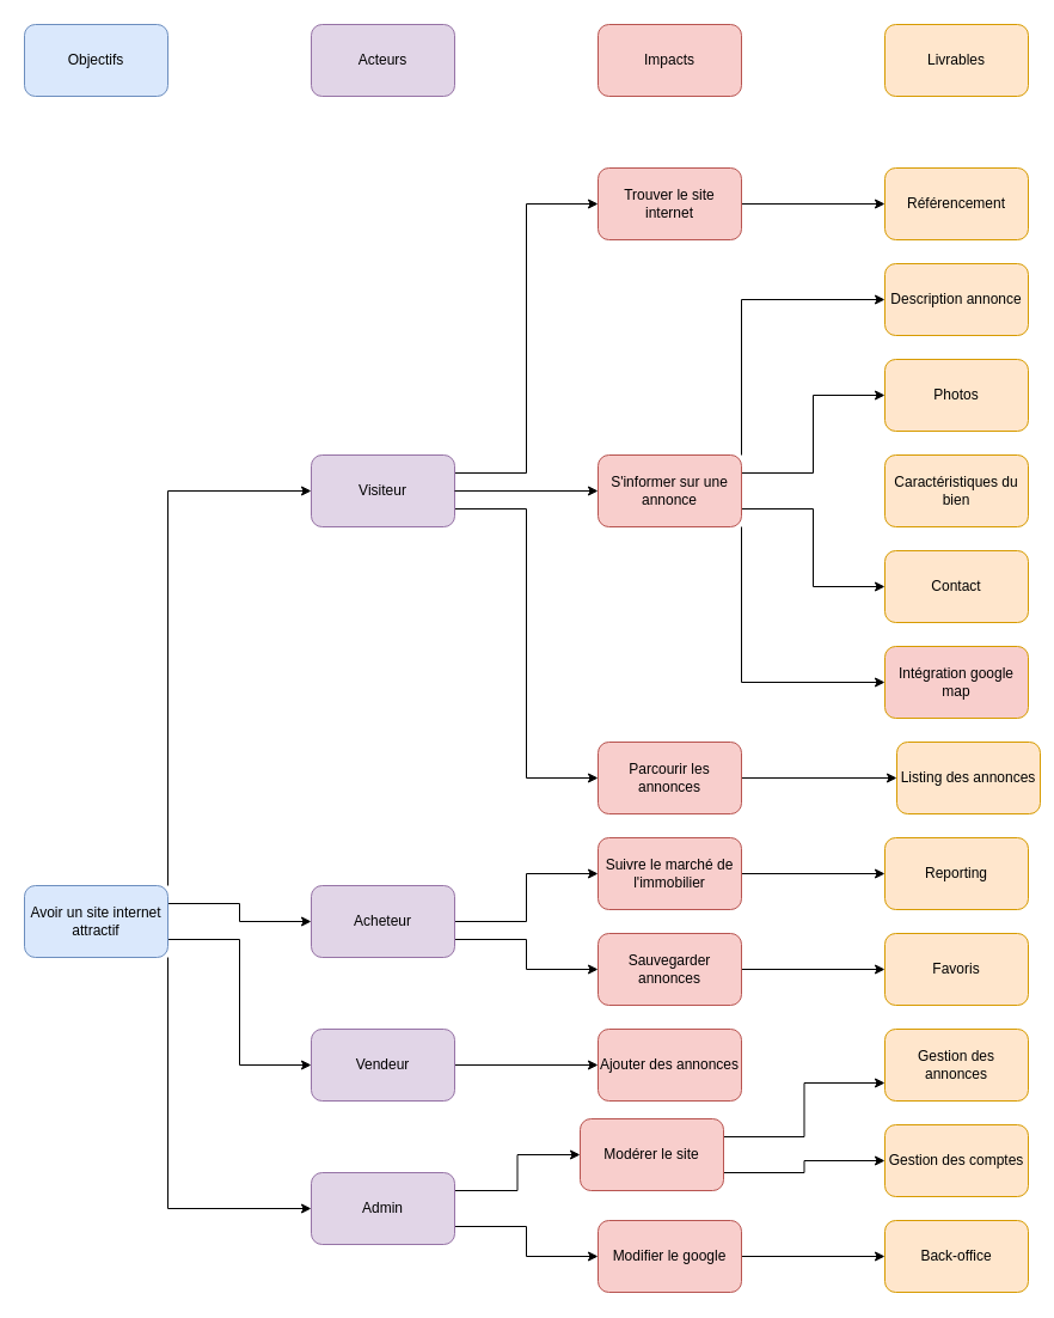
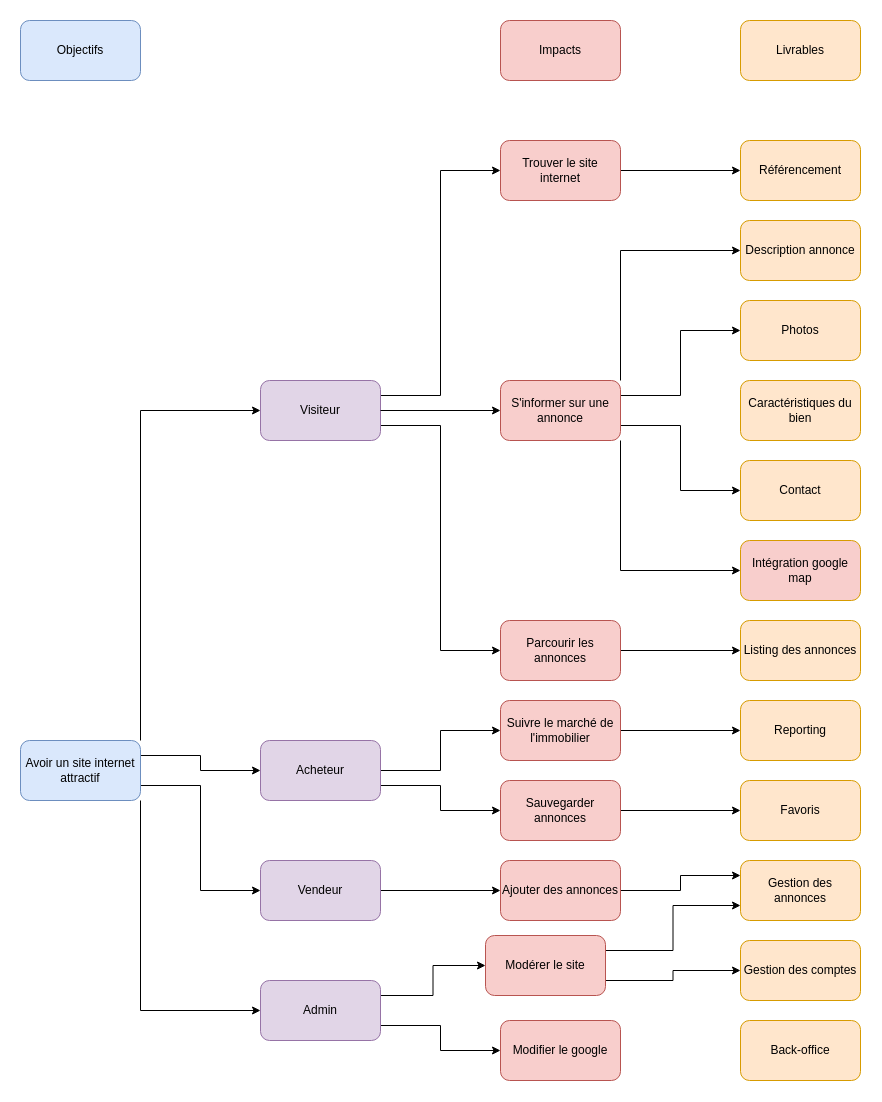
  <mxCell id="0" />
  <mxCell id="1" parent="0" />
  <mxCell id="2" value="Objectifs" style="rounded=1;whiteSpace=wrap;html=1;fillColor=#dae8fc;strokeColor=#6c8ebf;" parent="1" vertex="1"><mxGeometry x="20" y="20" width="120" height="60" as="geometry" /></mxCell>
- <mxCell id="3" value="&lt;div&gt;Acteurs&lt;/div&gt;" style="rounded=1;whiteSpace=wrap;html=1;fillColor=#e1d5e7;strokeColor=#9673a6;" parent="1" vertex="1"><mxGeometry x="260" y="20" width="120" height="60" as="geometry" /></mxCell>
  <mxCell id="4" value="&lt;div&gt;Impacts&lt;/div&gt;" style="rounded=1;whiteSpace=wrap;html=1;fillColor=#f8cecc;strokeColor=#b85450;" parent="1" vertex="1"><mxGeometry x="500" y="20" width="120" height="60" as="geometry" /></mxCell>
  <mxCell id="5" style="edgeStyle=orthogonalEdgeStyle;rounded=0;orthogonalLoop=1;jettySize=auto;html=1;exitX=1;exitY=0;exitDx=0;exitDy=0;entryX=0;entryY=0.5;entryDx=0;entryDy=0;" parent="1" source="9" target="26" edge="1"><mxGeometry relative="1" as="geometry" /></mxCell>
  <mxCell id="6" style="edgeStyle=orthogonalEdgeStyle;rounded=0;orthogonalLoop=1;jettySize=auto;html=1;exitX=1;exitY=1;exitDx=0;exitDy=0;entryX=0;entryY=0.5;entryDx=0;entryDy=0;" parent="1" source="9" target="12" edge="1"><mxGeometry relative="1" as="geometry" /></mxCell>
  <mxCell id="7" style="edgeStyle=orthogonalEdgeStyle;rounded=0;orthogonalLoop=1;jettySize=auto;html=1;exitX=1;exitY=0.75;exitDx=0;exitDy=0;entryX=0;entryY=0.5;entryDx=0;entryDy=0;" parent="1" source="9" target="28" edge="1"><mxGeometry relative="1" as="geometry" /></mxCell>
  <mxCell id="8" style="edgeStyle=orthogonalEdgeStyle;rounded=0;orthogonalLoop=1;jettySize=auto;html=1;exitX=1;exitY=0.25;exitDx=0;exitDy=0;entryX=0;entryY=0.5;entryDx=0;entryDy=0;" parent="1" source="9" target="37" edge="1"><mxGeometry relative="1" as="geometry" /></mxCell>
  <mxCell id="9" value="Avoir un site internet attractif" style="rounded=1;whiteSpace=wrap;html=1;fillColor=#dae8fc;strokeColor=#6c8ebf;" parent="1" vertex="1"><mxGeometry x="20" y="740" width="120" height="60" as="geometry" /></mxCell>
  <mxCell id="10" style="edgeStyle=orthogonalEdgeStyle;rounded=0;orthogonalLoop=1;jettySize=auto;html=1;exitX=1;exitY=0.25;exitDx=0;exitDy=0;entryX=0;entryY=0.5;entryDx=0;entryDy=0;" parent="1" source="12" target="50" edge="1"><mxGeometry relative="1" as="geometry" /></mxCell>
  <mxCell id="11" style="edgeStyle=orthogonalEdgeStyle;rounded=0;orthogonalLoop=1;jettySize=auto;html=1;exitX=1;exitY=0.75;exitDx=0;exitDy=0;entryX=0;entryY=0.5;entryDx=0;entryDy=0;" parent="1" source="12" target="53" edge="1"><mxGeometry relative="1" as="geometry" /></mxCell>
  <mxCell id="12" value="Admin" style="rounded=1;whiteSpace=wrap;html=1;fillColor=#e1d5e7;strokeColor=#9673a6;" parent="1" vertex="1"><mxGeometry x="260" y="980" width="120" height="60" as="geometry" /></mxCell>
  <mxCell id="13" style="edgeStyle=orthogonalEdgeStyle;rounded=0;orthogonalLoop=1;jettySize=auto;html=1;exitX=1;exitY=0.5;exitDx=0;exitDy=0;entryX=0;entryY=0.5;entryDx=0;entryDy=0;" parent="1" source="14" target="39" edge="1"><mxGeometry relative="1" as="geometry" /></mxCell>
  <mxCell id="14" value="Trouver le site internet" style="rounded=1;whiteSpace=wrap;html=1;fillColor=#f8cecc;strokeColor=#b85450;" parent="1" vertex="1"><mxGeometry x="500" y="140" width="120" height="60" as="geometry" /></mxCell>
  <mxCell id="15" style="edgeStyle=orthogonalEdgeStyle;rounded=0;orthogonalLoop=1;jettySize=auto;html=1;exitX=1;exitY=0.5;exitDx=0;exitDy=0;entryX=0;entryY=0.5;entryDx=0;entryDy=0;" parent="1" source="16" target="47" edge="1"><mxGeometry relative="1" as="geometry" /></mxCell>
  <mxCell id="16" value="Parcourir les annonces" style="rounded=1;whiteSpace=wrap;html=1;fillColor=#f8cecc;strokeColor=#b85450;" parent="1" vertex="1"><mxGeometry x="500" y="620" width="120" height="60" as="geometry" /></mxCell>
  <mxCell id="17" style="edgeStyle=orthogonalEdgeStyle;rounded=0;orthogonalLoop=1;jettySize=auto;html=1;exitX=1;exitY=0.75;exitDx=0;exitDy=0;entryX=0;entryY=0.5;entryDx=0;entryDy=0;" parent="1" source="23" target="30" edge="1"><mxGeometry relative="1" as="geometry"><mxPoint x="620" y="370" as="sourcePoint" /></mxGeometry></mxCell>
  <mxCell id="18" style="edgeStyle=orthogonalEdgeStyle;rounded=0;orthogonalLoop=1;jettySize=auto;html=1;exitX=1;exitY=0.5;exitDx=0;exitDy=0;entryX=0;entryY=0.5;entryDx=0;entryDy=0;" parent="1" source="19" target="29" edge="1"><mxGeometry relative="1" as="geometry" /></mxCell>
  <mxCell id="19" value="Suivre le marché de l'immobilier" style="rounded=1;whiteSpace=wrap;html=1;fillColor=#f8cecc;strokeColor=#b85450;" parent="1" vertex="1"><mxGeometry x="500" y="700" width="120" height="60" as="geometry" /></mxCell>
  <mxCell id="20" style="edgeStyle=orthogonalEdgeStyle;rounded=0;orthogonalLoop=1;jettySize=auto;html=1;exitX=1;exitY=0.25;exitDx=0;exitDy=0;entryX=0;entryY=0.5;entryDx=0;entryDy=0;" parent="1" source="23" target="41" edge="1"><mxGeometry relative="1" as="geometry" /></mxCell>
  <mxCell id="21" style="edgeStyle=orthogonalEdgeStyle;rounded=0;orthogonalLoop=1;jettySize=auto;html=1;exitX=1;exitY=0;exitDx=0;exitDy=0;entryX=0;entryY=0.5;entryDx=0;entryDy=0;" parent="1" source="23" target="40" edge="1"><mxGeometry relative="1" as="geometry"><mxPoint x="740" y="690" as="targetPoint" /></mxGeometry></mxCell>
  <mxCell id="22" style="edgeStyle=orthogonalEdgeStyle;rounded=0;orthogonalLoop=1;jettySize=auto;html=1;exitX=1;exitY=1;exitDx=0;exitDy=0;entryX=0;entryY=0.5;entryDx=0;entryDy=0;" parent="1" source="23" target="42" edge="1"><mxGeometry relative="1" as="geometry" /></mxCell>
  <mxCell id="23" value="S'informer sur une annonce" style="rounded=1;whiteSpace=wrap;html=1;fillColor=#f8cecc;strokeColor=#b85450;" parent="1" vertex="1"><mxGeometry x="500" y="380" width="120" height="60" as="geometry" /></mxCell>
  <mxCell id="24" style="edgeStyle=orthogonalEdgeStyle;rounded=0;orthogonalLoop=1;jettySize=auto;html=1;exitX=1;exitY=0.25;exitDx=0;exitDy=0;entryX=0;entryY=0.5;entryDx=0;entryDy=0;" parent="1" source="26" target="14" edge="1"><mxGeometry relative="1" as="geometry" /></mxCell>
  <mxCell id="25" style="edgeStyle=orthogonalEdgeStyle;rounded=0;orthogonalLoop=1;jettySize=auto;html=1;exitX=1;exitY=0.75;exitDx=0;exitDy=0;entryX=0;entryY=0.5;entryDx=0;entryDy=0;" parent="1" source="26" target="16" edge="1"><mxGeometry relative="1" as="geometry" /></mxCell>
  <mxCell id="26" value="Visiteur" style="rounded=1;whiteSpace=wrap;html=1;fillColor=#e1d5e7;strokeColor=#9673a6;" parent="1" vertex="1"><mxGeometry x="260" y="380" width="120" height="60" as="geometry" /></mxCell>
  <mxCell id="27" style="edgeStyle=orthogonalEdgeStyle;rounded=0;orthogonalLoop=1;jettySize=auto;html=1;exitX=1;exitY=0.5;exitDx=0;exitDy=0;entryX=0;entryY=0.5;entryDx=0;entryDy=0;" parent="1" source="28" target="33" edge="1"><mxGeometry relative="1" as="geometry" /></mxCell>
  <mxCell id="28" value="Vendeur" style="rounded=1;whiteSpace=wrap;html=1;fillColor=#e1d5e7;strokeColor=#9673a6;" parent="1" vertex="1"><mxGeometry x="260" y="860" width="120" height="60" as="geometry" /></mxCell>
  <mxCell id="29" value="&lt;div&gt;Reporting&lt;/div&gt;" style="rounded=1;whiteSpace=wrap;html=1;fillColor=#ffe6cc;strokeColor=#d79b00;" parent="1" vertex="1"><mxGeometry x="740" y="700" width="120" height="60" as="geometry" /></mxCell>
  <mxCell id="30" value="Contact" style="rounded=1;whiteSpace=wrap;html=1;fillColor=#ffe6cc;strokeColor=#d79b00;" parent="1" vertex="1"><mxGeometry x="740" y="460" width="120" height="60" as="geometry" /></mxCell>
  <mxCell id="31" value="&lt;div&gt;Gestion des annonces&lt;/div&gt;" style="rounded=1;whiteSpace=wrap;html=1;fillColor=#ffe6cc;strokeColor=#d79b00;" parent="1" vertex="1"><mxGeometry x="740" y="860" width="120" height="60" as="geometry" /></mxCell>
+ <mxCell id="32" style="edgeStyle=orthogonalEdgeStyle;rounded=0;orthogonalLoop=1;jettySize=auto;html=1;exitX=1;exitY=0.5;exitDx=0;exitDy=0;entryX=0;entryY=0.25;entryDx=0;entryDy=0;" parent="1" source="33" target="31" edge="1"><mxGeometry relative="1" as="geometry" /></mxCell>
  <mxCell id="33" value="Ajouter des annonces" style="rounded=1;whiteSpace=wrap;html=1;fillColor=#f8cecc;strokeColor=#b85450;" parent="1" vertex="1"><mxGeometry x="500" y="860" width="120" height="60" as="geometry" /></mxCell>
  <mxCell id="34" style="edgeStyle=orthogonalEdgeStyle;rounded=0;orthogonalLoop=1;jettySize=auto;html=1;exitX=1;exitY=0.5;exitDx=0;exitDy=0;entryX=0;entryY=0.5;entryDx=0;entryDy=0;" parent="1" source="37" target="19" edge="1"><mxGeometry relative="1" as="geometry" /></mxCell>
  <mxCell id="35" style="edgeStyle=orthogonalEdgeStyle;rounded=0;orthogonalLoop=1;jettySize=auto;html=1;exitX=1;exitY=0.5;exitDx=0;exitDy=0;entryX=0;entryY=0.5;entryDx=0;entryDy=0;" parent="1" source="26" target="23" edge="1"><mxGeometry relative="1" as="geometry"><mxPoint x="460" y="380" as="targetPoint" /></mxGeometry></mxCell>
  <mxCell id="36" style="edgeStyle=orthogonalEdgeStyle;rounded=0;orthogonalLoop=1;jettySize=auto;html=1;exitX=1;exitY=0.75;exitDx=0;exitDy=0;entryX=0;entryY=0.5;entryDx=0;entryDy=0;" parent="1" source="37" target="45" edge="1"><mxGeometry relative="1" as="geometry" /></mxCell>
  <mxCell id="37" value="Acheteur" style="rounded=1;whiteSpace=wrap;html=1;fillColor=#e1d5e7;strokeColor=#9673a6;" parent="1" vertex="1"><mxGeometry x="260" y="740" width="120" height="60" as="geometry" /></mxCell>
  <mxCell id="38" value="Livrables" style="rounded=1;whiteSpace=wrap;html=1;fillColor=#ffe6cc;strokeColor=#d79b00;" parent="1" vertex="1"><mxGeometry x="740" y="20" width="120" height="60" as="geometry" /></mxCell>
  <mxCell id="39" value="Référencement" style="rounded=1;whiteSpace=wrap;html=1;fillColor=#ffe6cc;strokeColor=#d79b00;" parent="1" vertex="1"><mxGeometry x="740" y="140" width="120" height="60" as="geometry" /></mxCell>
  <mxCell id="40" value="&lt;div&gt;Description annonce&lt;/div&gt;" style="rounded=1;whiteSpace=wrap;html=1;fillColor=#ffe6cc;strokeColor=#d79b00;" parent="1" vertex="1"><mxGeometry x="740" y="220" width="120" height="60" as="geometry" /></mxCell>
  <mxCell id="41" value="Photos" style="rounded=1;whiteSpace=wrap;html=1;fillColor=#ffe6cc;strokeColor=#d79b00;" parent="1" vertex="1"><mxGeometry x="740" y="300" width="120" height="60" as="geometry" /></mxCell>
  <mxCell id="42" value="Intégration google map" style="rounded=1;whiteSpace=wrap;html=1;fillColor=#f8cecc;strokeColor=#d79b00;" parent="1" vertex="1"><mxGeometry x="740" y="540" width="120" height="60" as="geometry" /></mxCell>
  <mxCell id="43" value="Favoris" style="rounded=1;whiteSpace=wrap;html=1;fillColor=#ffe6cc;strokeColor=#d79b00;" parent="1" vertex="1"><mxGeometry x="740" y="780" width="120" height="60" as="geometry" /></mxCell>
  <mxCell id="44" style="edgeStyle=orthogonalEdgeStyle;rounded=0;orthogonalLoop=1;jettySize=auto;html=1;exitX=1;exitY=0.5;exitDx=0;exitDy=0;entryX=0;entryY=0.5;entryDx=0;entryDy=0;" parent="1" source="45" target="43" edge="1"><mxGeometry relative="1" as="geometry" /></mxCell>
  <mxCell id="45" value="&lt;div&gt;Sauvegarder annonces&lt;/div&gt;" style="rounded=1;whiteSpace=wrap;html=1;fillColor=#f8cecc;strokeColor=#b85450;" parent="1" vertex="1"><mxGeometry x="500" y="780" width="120" height="60" as="geometry" /></mxCell>
  <mxCell id="46" value="Caractéristiques du bien" style="rounded=1;whiteSpace=wrap;html=1;fillColor=#ffe6cc;strokeColor=#d79b00;" parent="1" vertex="1"><mxGeometry x="740" y="380" width="120" height="60" as="geometry" /></mxCell>
- <mxCell id="47" value="Listing des annonces" style="rounded=1;whiteSpace=wrap;html=1;fillColor=#ffe6cc;strokeColor=#d79b00;" parent="1" vertex="1"><mxGeometry x="750" y="620" width="120" height="60" as="geometry" /></mxCell>
+ <mxCell id="47" value="Listing des annonces" style="rounded=1;whiteSpace=wrap;html=1;fillColor=#ffe6cc;strokeColor=#d79b00;" parent="1" vertex="1"><mxGeometry x="740" y="620" width="120" height="60" as="geometry" /></mxCell>
  <mxCell id="48" style="edgeStyle=orthogonalEdgeStyle;rounded=0;orthogonalLoop=1;jettySize=auto;html=1;exitX=1;exitY=0.75;exitDx=0;exitDy=0;entryX=0;entryY=0.5;entryDx=0;entryDy=0;" parent="1" source="50" target="51" edge="1"><mxGeometry relative="1" as="geometry" /></mxCell>
  <mxCell id="49" style="edgeStyle=orthogonalEdgeStyle;rounded=0;orthogonalLoop=1;jettySize=auto;html=1;exitX=1;exitY=0.25;exitDx=0;exitDy=0;entryX=0;entryY=0.75;entryDx=0;entryDy=0;" parent="1" source="50" target="31" edge="1"><mxGeometry relative="1" as="geometry" /></mxCell>
  <mxCell id="50" value="Modérer le site" style="rounded=1;whiteSpace=wrap;html=1;fillColor=#f8cecc;strokeColor=#b85450;" parent="1" vertex="1"><mxGeometry x="485" y="935" width="120" height="60" as="geometry" /></mxCell>
  <mxCell id="51" value="Gestion des comptes" style="rounded=1;whiteSpace=wrap;html=1;fillColor=#ffe6cc;strokeColor=#d79b00;" parent="1" vertex="1"><mxGeometry x="740" y="940" width="120" height="60" as="geometry" /></mxCell>
- <mxCell id="52" style="edgeStyle=orthogonalEdgeStyle;rounded=0;orthogonalLoop=1;jettySize=auto;html=1;exitX=1;exitY=0.5;exitDx=0;exitDy=0;entryX=0;entryY=0.5;entryDx=0;entryDy=0;" parent="1" source="53" target="54" edge="1"><mxGeometry relative="1" as="geometry" /></mxCell>
  <mxCell id="53" value="Modifier le google" style="rounded=1;whiteSpace=wrap;html=1;fillColor=#f8cecc;strokeColor=#b85450;" parent="1" vertex="1"><mxGeometry x="500" y="1020" width="120" height="60" as="geometry" /></mxCell>
  <mxCell id="54" value="Back-office" style="rounded=1;whiteSpace=wrap;html=1;fillColor=#ffe6cc;strokeColor=#d79b00;" parent="1" vertex="1"><mxGeometry x="740" y="1020" width="120" height="60" as="geometry" /></mxCell>
